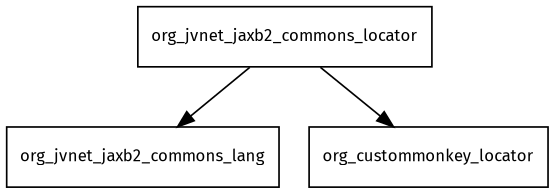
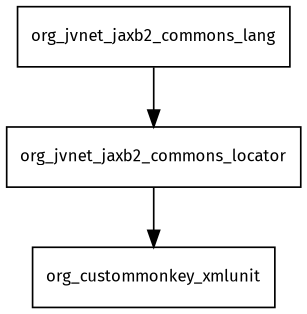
  digraph {
    fontname="Fira Sans"
    node [fontname="Fira Sans" fontsize=10.0 shape=box]
    edge [fontname="Fira Sans"]
    org_jvnet_jaxb2_commons_lang
    org_jvnet_jaxb2_commons_locator
-   org_custommonkey_xmlunit [label=org_custommonkey_locator]
-   org_jvnet_jaxb2_commons_locator -> org_jvnet_jaxb2_commons_lang
+   org_custommonkey_xmlunit
+   org_jvnet_jaxb2_commons_lang -> org_jvnet_jaxb2_commons_locator
    org_jvnet_jaxb2_commons_locator -> org_custommonkey_xmlunit
  }
